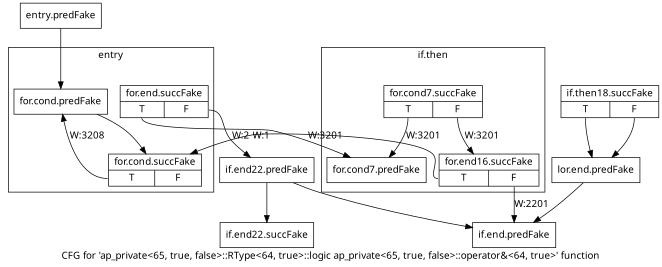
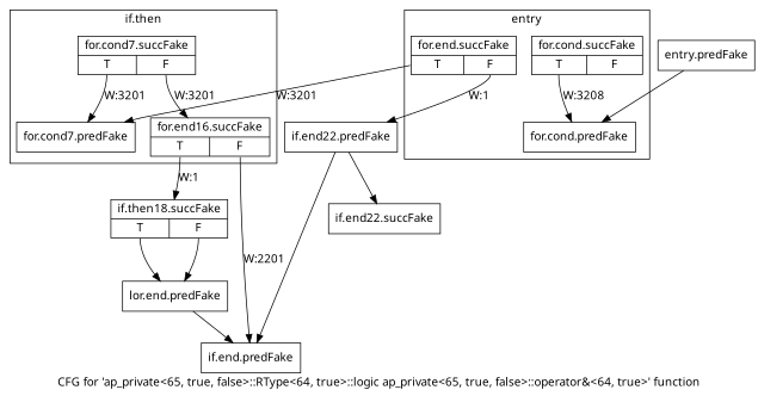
  digraph {
    fontname="Noto Sans"
    label="CFG for 'ap_private\<65, true, false\>::RType\<64, true\>::logic ap_private\<65, true, false\>::operator&\<64, true\>' function"
    node [filename="/tools/Xilinx/Vitis_HLS/2022.1/include/etc/ap_private.h" fontname="Noto Sans" linenumber=4100 shape=record]
    edge [execusionnum=3200 filename="/tools/Xilinx/Vitis_HLS/2022.1/include/etc/ap_private.h" fontname="Noto Sans"]
    n1 [label="{for.cond7.predFake}"]
    n2 [label="{for.cond7.succFake|{<s0>T|<s1>F}}"]
    n3 [label="{for.end16.succFake|{<s0>T|<s1>F}}"]
    n4 [label="{for.cond.predFake}"]
    n5 [label="{for.cond.succFake|{<s0>T|<s1>F}}"]
    n6 [label="{for.end.succFake|{<s0>T|<s1>F}}"]
    n7 [label="{if.then18.succFake|{<s0>T|<s1>F}}"]
    n8 [label="{if.end.predFake}"]
    n9 [label="{if.end22.predFake}"]
    n10 [label="{entry.predFake}" filename="" linenumber=""]
    n11 [label="{if.end22.succFake}"]
    n12 [label="{lor.end.predFake}"]
    subgraph cluster_1 {
      invocationtime=3201
      label="if.then"
      tripcount=3200
      n1
      n2
      n3
    }
    subgraph cluster_2 {
      invocationtime=3200
      label=entry
      tripcount=3200
      n4
      n5
      n6
    }
    n2 -> n1 [label="W:3201" tailport=s0]
    n2 -> n3 [label="W:3201" tailport=s1]
-   n3 -> n5 [execusionnum=0 label="W:1" tailport=s0]
+   n3 -> n7 [execusionnum=0 label="W:1" tailport=s0]
    n3 -> n8 [label="W:2201" tailport=s1 execusionnum="" filename=""]
-   n4 -> n5 [execusionnum=6400]
    n5 -> n4 [label="W:3208" tailport=s0]
    n6 -> n1 [label="W:3201" tailport=s0]
-   n6 -> n9 [label="W:2" tailport=s1 execusionnum="" filename=""]
+   n6 -> n9 [label="W:1" tailport=s1 execusionnum="" filename=""]
    n7 -> n12 [tailport=s0 execusionnum="" filename=""]
    n7 -> n12 [execusionnum=0 tailport=s1]
    n9 -> n8
    n9 -> n11 [execusionnum=0]
    n10 -> n4
    n12 -> n8 [execusionnum=0]
  }
